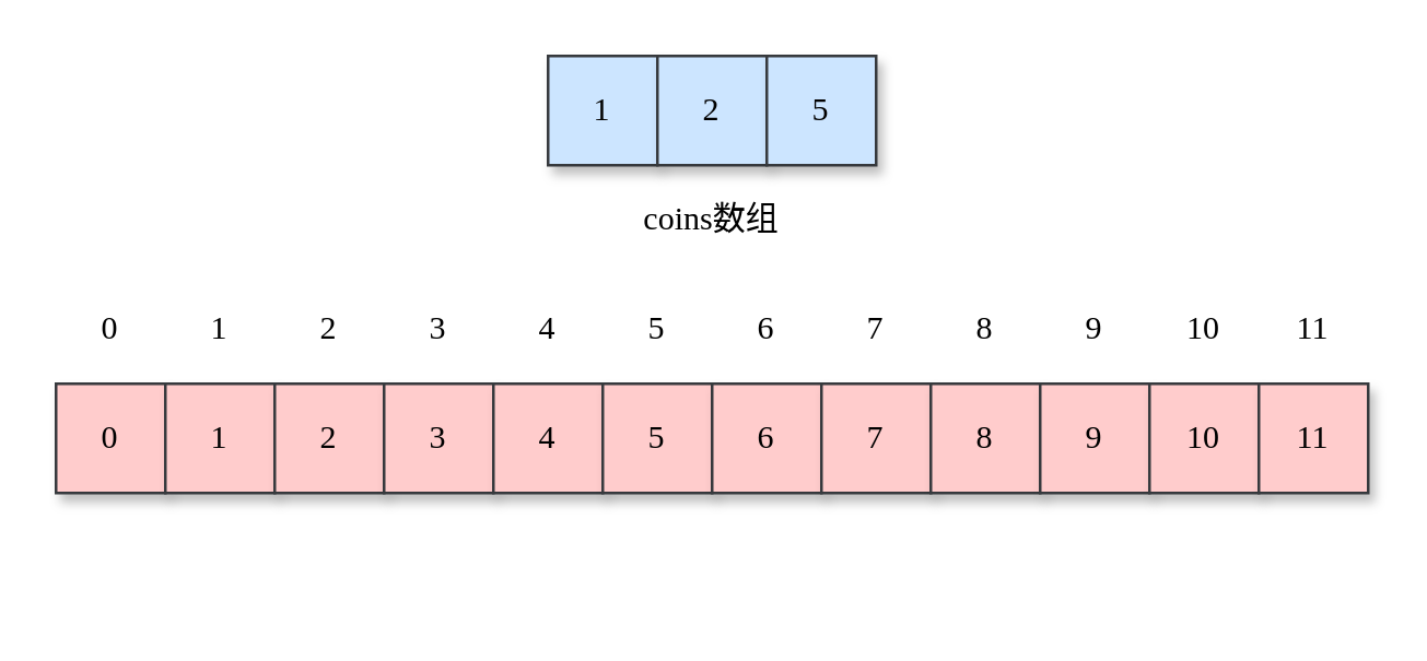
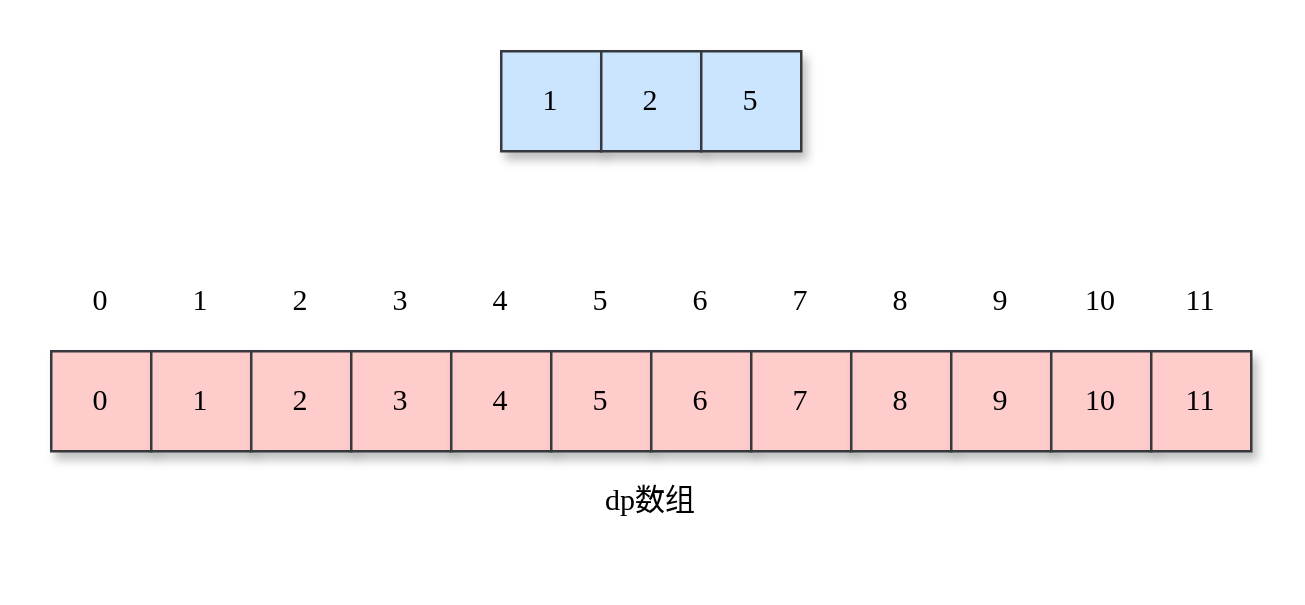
  <mxCell id="0" />
  <mxCell id="1" parent="0" />
  <mxCell id="2" value="&lt;font face=&quot;Comic Sans MS&quot;&gt;0&lt;/font&gt;" style="rounded=0;whiteSpace=wrap;html=1;fillColor=#ffcccc;strokeColor=#36393d;shadow=1;opacity=0;" vertex="1" parent="1"><mxGeometry x="20" y="100" width="40" height="40" as="geometry" /></mxCell>
  <mxCell id="3" value="&lt;font face=&quot;Comic Sans MS&quot;&gt;1&lt;/font&gt;" style="rounded=0;whiteSpace=wrap;html=1;fillColor=#ffcccc;strokeColor=#36393d;shadow=1;opacity=0;" vertex="1" parent="1"><mxGeometry x="60" y="100" width="40" height="40" as="geometry" /></mxCell>
  <mxCell id="4" value="&lt;font face=&quot;Comic Sans MS&quot;&gt;2&lt;/font&gt;" style="rounded=0;whiteSpace=wrap;html=1;fillColor=#ffcccc;strokeColor=#36393d;shadow=1;opacity=0;" vertex="1" parent="1"><mxGeometry x="100" y="100" width="40" height="40" as="geometry" /></mxCell>
  <mxCell id="5" value="&lt;font face=&quot;Comic Sans MS&quot;&gt;3&lt;/font&gt;" style="rounded=0;whiteSpace=wrap;html=1;fillColor=#ffcccc;strokeColor=#36393d;shadow=1;opacity=0;" vertex="1" parent="1"><mxGeometry x="140" y="100" width="40" height="40" as="geometry" /></mxCell>
  <mxCell id="6" value="&lt;font face=&quot;Comic Sans MS&quot;&gt;4&lt;/font&gt;" style="rounded=0;whiteSpace=wrap;html=1;fillColor=#ffcccc;strokeColor=#36393d;shadow=1;opacity=0;" vertex="1" parent="1"><mxGeometry x="180" y="100" width="40" height="40" as="geometry" /></mxCell>
  <mxCell id="7" value="&lt;font face=&quot;Comic Sans MS&quot;&gt;5&lt;/font&gt;" style="rounded=0;whiteSpace=wrap;html=1;fillColor=#ffcccc;strokeColor=#36393d;shadow=1;opacity=0;" vertex="1" parent="1"><mxGeometry x="220" y="100" width="40" height="40" as="geometry" /></mxCell>
  <mxCell id="8" value="&lt;font face=&quot;Comic Sans MS&quot;&gt;6&lt;/font&gt;" style="rounded=0;whiteSpace=wrap;html=1;fillColor=#ffcccc;strokeColor=#36393d;shadow=1;opacity=0;" vertex="1" parent="1"><mxGeometry x="260" y="100" width="40" height="40" as="geometry" /></mxCell>
  <mxCell id="9" value="&lt;font face=&quot;Comic Sans MS&quot;&gt;7&lt;/font&gt;" style="rounded=0;whiteSpace=wrap;html=1;fillColor=#ffcccc;strokeColor=#36393d;shadow=1;opacity=0;" vertex="1" parent="1"><mxGeometry x="300" y="100" width="40" height="40" as="geometry" /></mxCell>
  <mxCell id="10" value="&lt;font face=&quot;Comic Sans MS&quot;&gt;8&lt;/font&gt;" style="rounded=0;whiteSpace=wrap;html=1;fillColor=#ffcccc;strokeColor=#36393d;shadow=1;opacity=0;" vertex="1" parent="1"><mxGeometry x="340" y="100" width="40" height="40" as="geometry" /></mxCell>
  <mxCell id="11" value="&lt;font face=&quot;Comic Sans MS&quot;&gt;9&lt;/font&gt;" style="rounded=0;whiteSpace=wrap;html=1;fillColor=#ffcccc;strokeColor=#36393d;shadow=1;opacity=0;" vertex="1" parent="1"><mxGeometry x="380" y="100" width="40" height="40" as="geometry" /></mxCell>
  <mxCell id="12" value="&lt;font face=&quot;Comic Sans MS&quot;&gt;10&lt;/font&gt;" style="rounded=0;whiteSpace=wrap;html=1;fillColor=#ffcccc;strokeColor=#36393d;shadow=1;opacity=0;" vertex="1" parent="1"><mxGeometry x="420" y="100" width="40" height="40" as="geometry" /></mxCell>
  <mxCell id="13" value="&lt;font face=&quot;Comic Sans MS&quot;&gt;11&lt;/font&gt;" style="rounded=0;whiteSpace=wrap;html=1;fillColor=#ffcccc;strokeColor=#36393d;shadow=1;opacity=0;" vertex="1" parent="1"><mxGeometry x="460" y="100" width="40" height="40" as="geometry" /></mxCell>
  <mxCell id="14" value="&lt;font face=&quot;Comic Sans MS&quot;&gt;0&lt;/font&gt;" style="rounded=0;whiteSpace=wrap;html=1;fillColor=#ffcccc;strokeColor=#36393d;shadow=1;" vertex="1" parent="1"><mxGeometry x="20" y="140" width="40" height="40" as="geometry" /></mxCell>
  <mxCell id="15" value="&lt;font face=&quot;Comic Sans MS&quot;&gt;1&lt;/font&gt;" style="rounded=0;whiteSpace=wrap;html=1;fillColor=#ffcccc;strokeColor=#36393d;shadow=1;" vertex="1" parent="1"><mxGeometry x="60" y="140" width="40" height="40" as="geometry" /></mxCell>
  <mxCell id="16" value="&lt;font face=&quot;Comic Sans MS&quot;&gt;2&lt;/font&gt;" style="rounded=0;whiteSpace=wrap;html=1;fillColor=#ffcccc;strokeColor=#36393d;shadow=1;" vertex="1" parent="1"><mxGeometry x="100" y="140" width="40" height="40" as="geometry" /></mxCell>
  <mxCell id="17" value="&lt;font face=&quot;Comic Sans MS&quot;&gt;1&lt;/font&gt;" style="rounded=0;whiteSpace=wrap;html=1;fillColor=#cce5ff;strokeColor=#36393d;shadow=1;" vertex="1" parent="1"><mxGeometry x="200" y="20" width="40" height="40" as="geometry" /></mxCell>
  <mxCell id="18" value="&lt;font face=&quot;Comic Sans MS&quot;&gt;2&lt;/font&gt;" style="rounded=0;whiteSpace=wrap;html=1;fillColor=#cce5ff;strokeColor=#36393d;shadow=1;" vertex="1" parent="1"><mxGeometry x="240" y="20" width="40" height="40" as="geometry" /></mxCell>
  <mxCell id="19" value="&lt;font face=&quot;Comic Sans MS&quot;&gt;5&lt;/font&gt;" style="rounded=0;whiteSpace=wrap;html=1;fillColor=#cce5ff;strokeColor=#36393d;shadow=1;" vertex="1" parent="1"><mxGeometry x="280" y="20" width="40" height="40" as="geometry" /></mxCell>
- <mxCell id="20" value="&lt;font face=&quot;Comic Sans MS&quot;&gt;coins数组&lt;/font&gt;" style="text;html=1;strokeColor=none;fillColor=none;align=center;verticalAlign=middle;whiteSpace=wrap;rounded=0;shadow=1;opacity=0;" vertex="1" parent="1"><mxGeometry x="200" y="60" width="120" height="40" as="geometry" /></mxCell>
  <mxCell id="21" value="&lt;font face=&quot;Comic Sans MS&quot;&gt;3&lt;/font&gt;" style="rounded=0;whiteSpace=wrap;html=1;fillColor=#ffcccc;strokeColor=#36393d;shadow=1;" vertex="1" parent="1"><mxGeometry x="140" y="140" width="40" height="40" as="geometry" /></mxCell>
  <mxCell id="22" value="&lt;font face=&quot;Comic Sans MS&quot;&gt;4&lt;/font&gt;" style="rounded=0;whiteSpace=wrap;html=1;fillColor=#ffcccc;strokeColor=#36393d;shadow=1;" vertex="1" parent="1"><mxGeometry x="180" y="140" width="40" height="40" as="geometry" /></mxCell>
  <mxCell id="23" value="&lt;font face=&quot;Comic Sans MS&quot;&gt;5&lt;/font&gt;" style="rounded=0;whiteSpace=wrap;html=1;fillColor=#ffcccc;strokeColor=#36393d;shadow=1;" vertex="1" parent="1"><mxGeometry x="220" y="140" width="40" height="40" as="geometry" /></mxCell>
+ <mxCell id="24" value="&lt;font face=&quot;Comic Sans MS&quot;&gt;dp数组&lt;/font&gt;" style="text;html=1;strokeColor=none;fillColor=none;align=center;verticalAlign=middle;whiteSpace=wrap;rounded=0;shadow=1;opacity=0;" vertex="1" parent="1"><mxGeometry x="200" y="180" width="120" height="40" as="geometry" /></mxCell>
  <mxCell id="25" value="&lt;font face=&quot;Comic Sans MS&quot;&gt;6&lt;/font&gt;" style="rounded=0;whiteSpace=wrap;html=1;fillColor=#ffcccc;strokeColor=#36393d;shadow=1;" vertex="1" parent="1"><mxGeometry x="260" y="140" width="40" height="40" as="geometry" /></mxCell>
  <mxCell id="26" value="&lt;font face=&quot;Comic Sans MS&quot;&gt;7&lt;/font&gt;" style="rounded=0;whiteSpace=wrap;html=1;fillColor=#ffcccc;strokeColor=#36393d;shadow=1;" vertex="1" parent="1"><mxGeometry x="300" y="140" width="40" height="40" as="geometry" /></mxCell>
  <mxCell id="27" value="&lt;font face=&quot;Comic Sans MS&quot;&gt;8&lt;/font&gt;" style="rounded=0;whiteSpace=wrap;html=1;fillColor=#ffcccc;strokeColor=#36393d;shadow=1;" vertex="1" parent="1"><mxGeometry x="340" y="140" width="40" height="40" as="geometry" /></mxCell>
  <mxCell id="28" value="&lt;font face=&quot;Comic Sans MS&quot;&gt;9&lt;/font&gt;" style="rounded=0;whiteSpace=wrap;html=1;fillColor=#ffcccc;strokeColor=#36393d;shadow=1;" vertex="1" parent="1"><mxGeometry x="380" y="140" width="40" height="40" as="geometry" /></mxCell>
  <mxCell id="29" value="&lt;font face=&quot;Comic Sans MS&quot;&gt;10&lt;/font&gt;" style="rounded=0;whiteSpace=wrap;html=1;fillColor=#ffcccc;strokeColor=#36393d;shadow=1;" vertex="1" parent="1"><mxGeometry x="420" y="140" width="40" height="40" as="geometry" /></mxCell>
  <mxCell id="30" value="&lt;font face=&quot;Comic Sans MS&quot;&gt;11&lt;/font&gt;" style="rounded=0;whiteSpace=wrap;html=1;fillColor=#ffcccc;strokeColor=#36393d;shadow=1;" vertex="1" parent="1"><mxGeometry x="460" y="140" width="40" height="40" as="geometry" /></mxCell>
